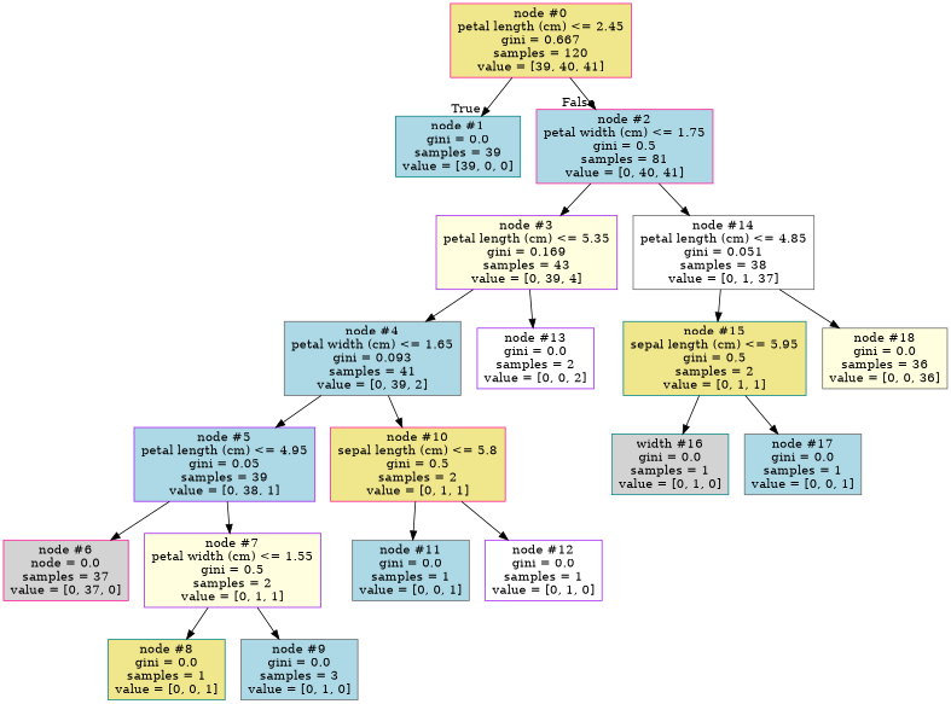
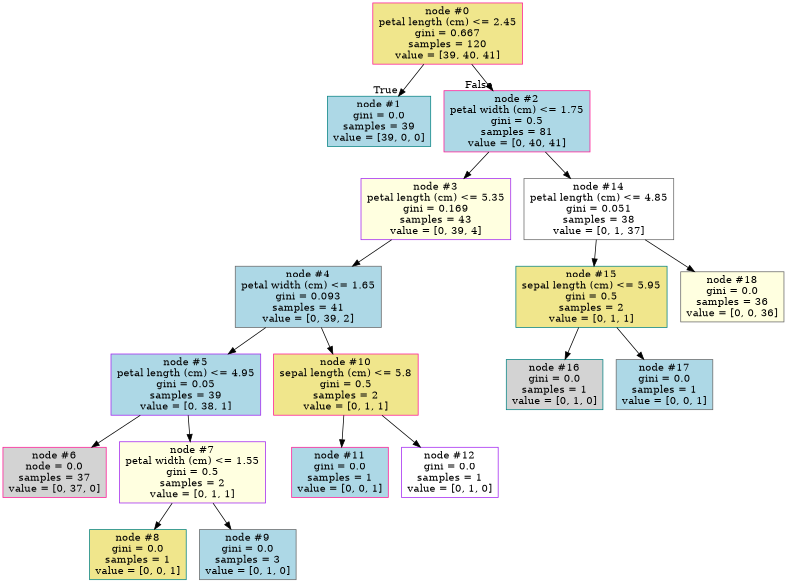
  digraph {
    node [color=gray40 fillcolor=lightblue shape=box style=filled]
    n1 [color=deeppink fillcolor=khaki label="node #0\npetal length (cm) <= 2.45\ngini = 0.667\nsamples = 120\nvalue = [39, 40, 41]"]
    n2 [color=teal label="node #1\ngini = 0.0\nsamples = 39\nvalue = [39, 0, 0]"]
    n3 [color=deeppink label="node #2\npetal width (cm) <= 1.75\ngini = 0.5\nsamples = 81\nvalue = [0, 40, 41]"]
    n4 [color=purple fillcolor=lightyellow label="node #3\npetal length (cm) <= 5.35\ngini = 0.169\nsamples = 43\nvalue = [0, 39, 4]"]
    n5 [fillcolor=white label="node #14\npetal length (cm) <= 4.85\ngini = 0.051\nsamples = 38\nvalue = [0, 1, 37]"]
    n6 [label="node #4\npetal width (cm) <= 1.65\ngini = 0.093\nsamples = 41\nvalue = [0, 39, 2]"]
-   n7 [color=purple fillcolor=white label="node #13\ngini = 0.0\nsamples = 2\nvalue = [0, 0, 2]"]
    n8 [color=teal fillcolor=khaki label="node #15\nsepal length (cm) <= 5.95\ngini = 0.5\nsamples = 2\nvalue = [0, 1, 1]"]
    n9 [fillcolor=lightyellow label="node #18\ngini = 0.0\nsamples = 36\nvalue = [0, 0, 36]"]
    n10 [color=purple label="node #5\npetal length (cm) <= 4.95\ngini = 0.05\nsamples = 39\nvalue = [0, 38, 1]"]
    n11 [color=deeppink fillcolor=khaki label="node #10\nsepal length (cm) <= 5.8\ngini = 0.5\nsamples = 2\nvalue = [0, 1, 1]"]
    n12 [color=deeppink fillcolor=lightgrey label="node #6\nnode = 0.0\nsamples = 37\nvalue = [0, 37, 0]"]
    n13 [color=purple fillcolor=lightyellow label="node #7\npetal width (cm) <= 1.55\ngini = 0.5\nsamples = 2\nvalue = [0, 1, 1]"]
-   n14 [label="node #11\ngini = 0.0\nsamples = 1\nvalue = [0, 0, 1]"]
+   n14 [color=deeppink label="node #11\ngini = 0.0\nsamples = 1\nvalue = [0, 0, 1]"]
    n15 [color=purple fillcolor=white label="node #12\ngini = 0.0\nsamples = 1\nvalue = [0, 1, 0]"]
    n16 [color=teal fillcolor=khaki label="node #8\ngini = 0.0\nsamples = 1\nvalue = [0, 0, 1]"]
    n17 [label="node #9\ngini = 0.0\nsamples = 3\nvalue = [0, 1, 0]"]
-   n18 [color=teal fillcolor=lightgrey label="width #16\ngini = 0.0\nsamples = 1\nvalue = [0, 1, 0]"]
+   n18 [color=teal fillcolor=lightgrey label="node #16\ngini = 0.0\nsamples = 1\nvalue = [0, 1, 0]"]
    n19 [label="node #17\ngini = 0.0\nsamples = 1\nvalue = [0, 0, 1]"]
    n1 -> n2 [headlabel=True labelangle=45 labeldistance=2.5]
    n1 -> n3 [headlabel=False labelangle=-45 labeldistance=2.5]
    n3 -> n4
    n3 -> n5
    n4 -> n6
-   n4 -> n7
    n5 -> n8
    n5 -> n9
    n6 -> n10
    n6 -> n11
    n8 -> n18
    n8 -> n19
    n10 -> n12
    n10 -> n13
    n11 -> n14
    n11 -> n15
    n13 -> n16
    n13 -> n17
  }
